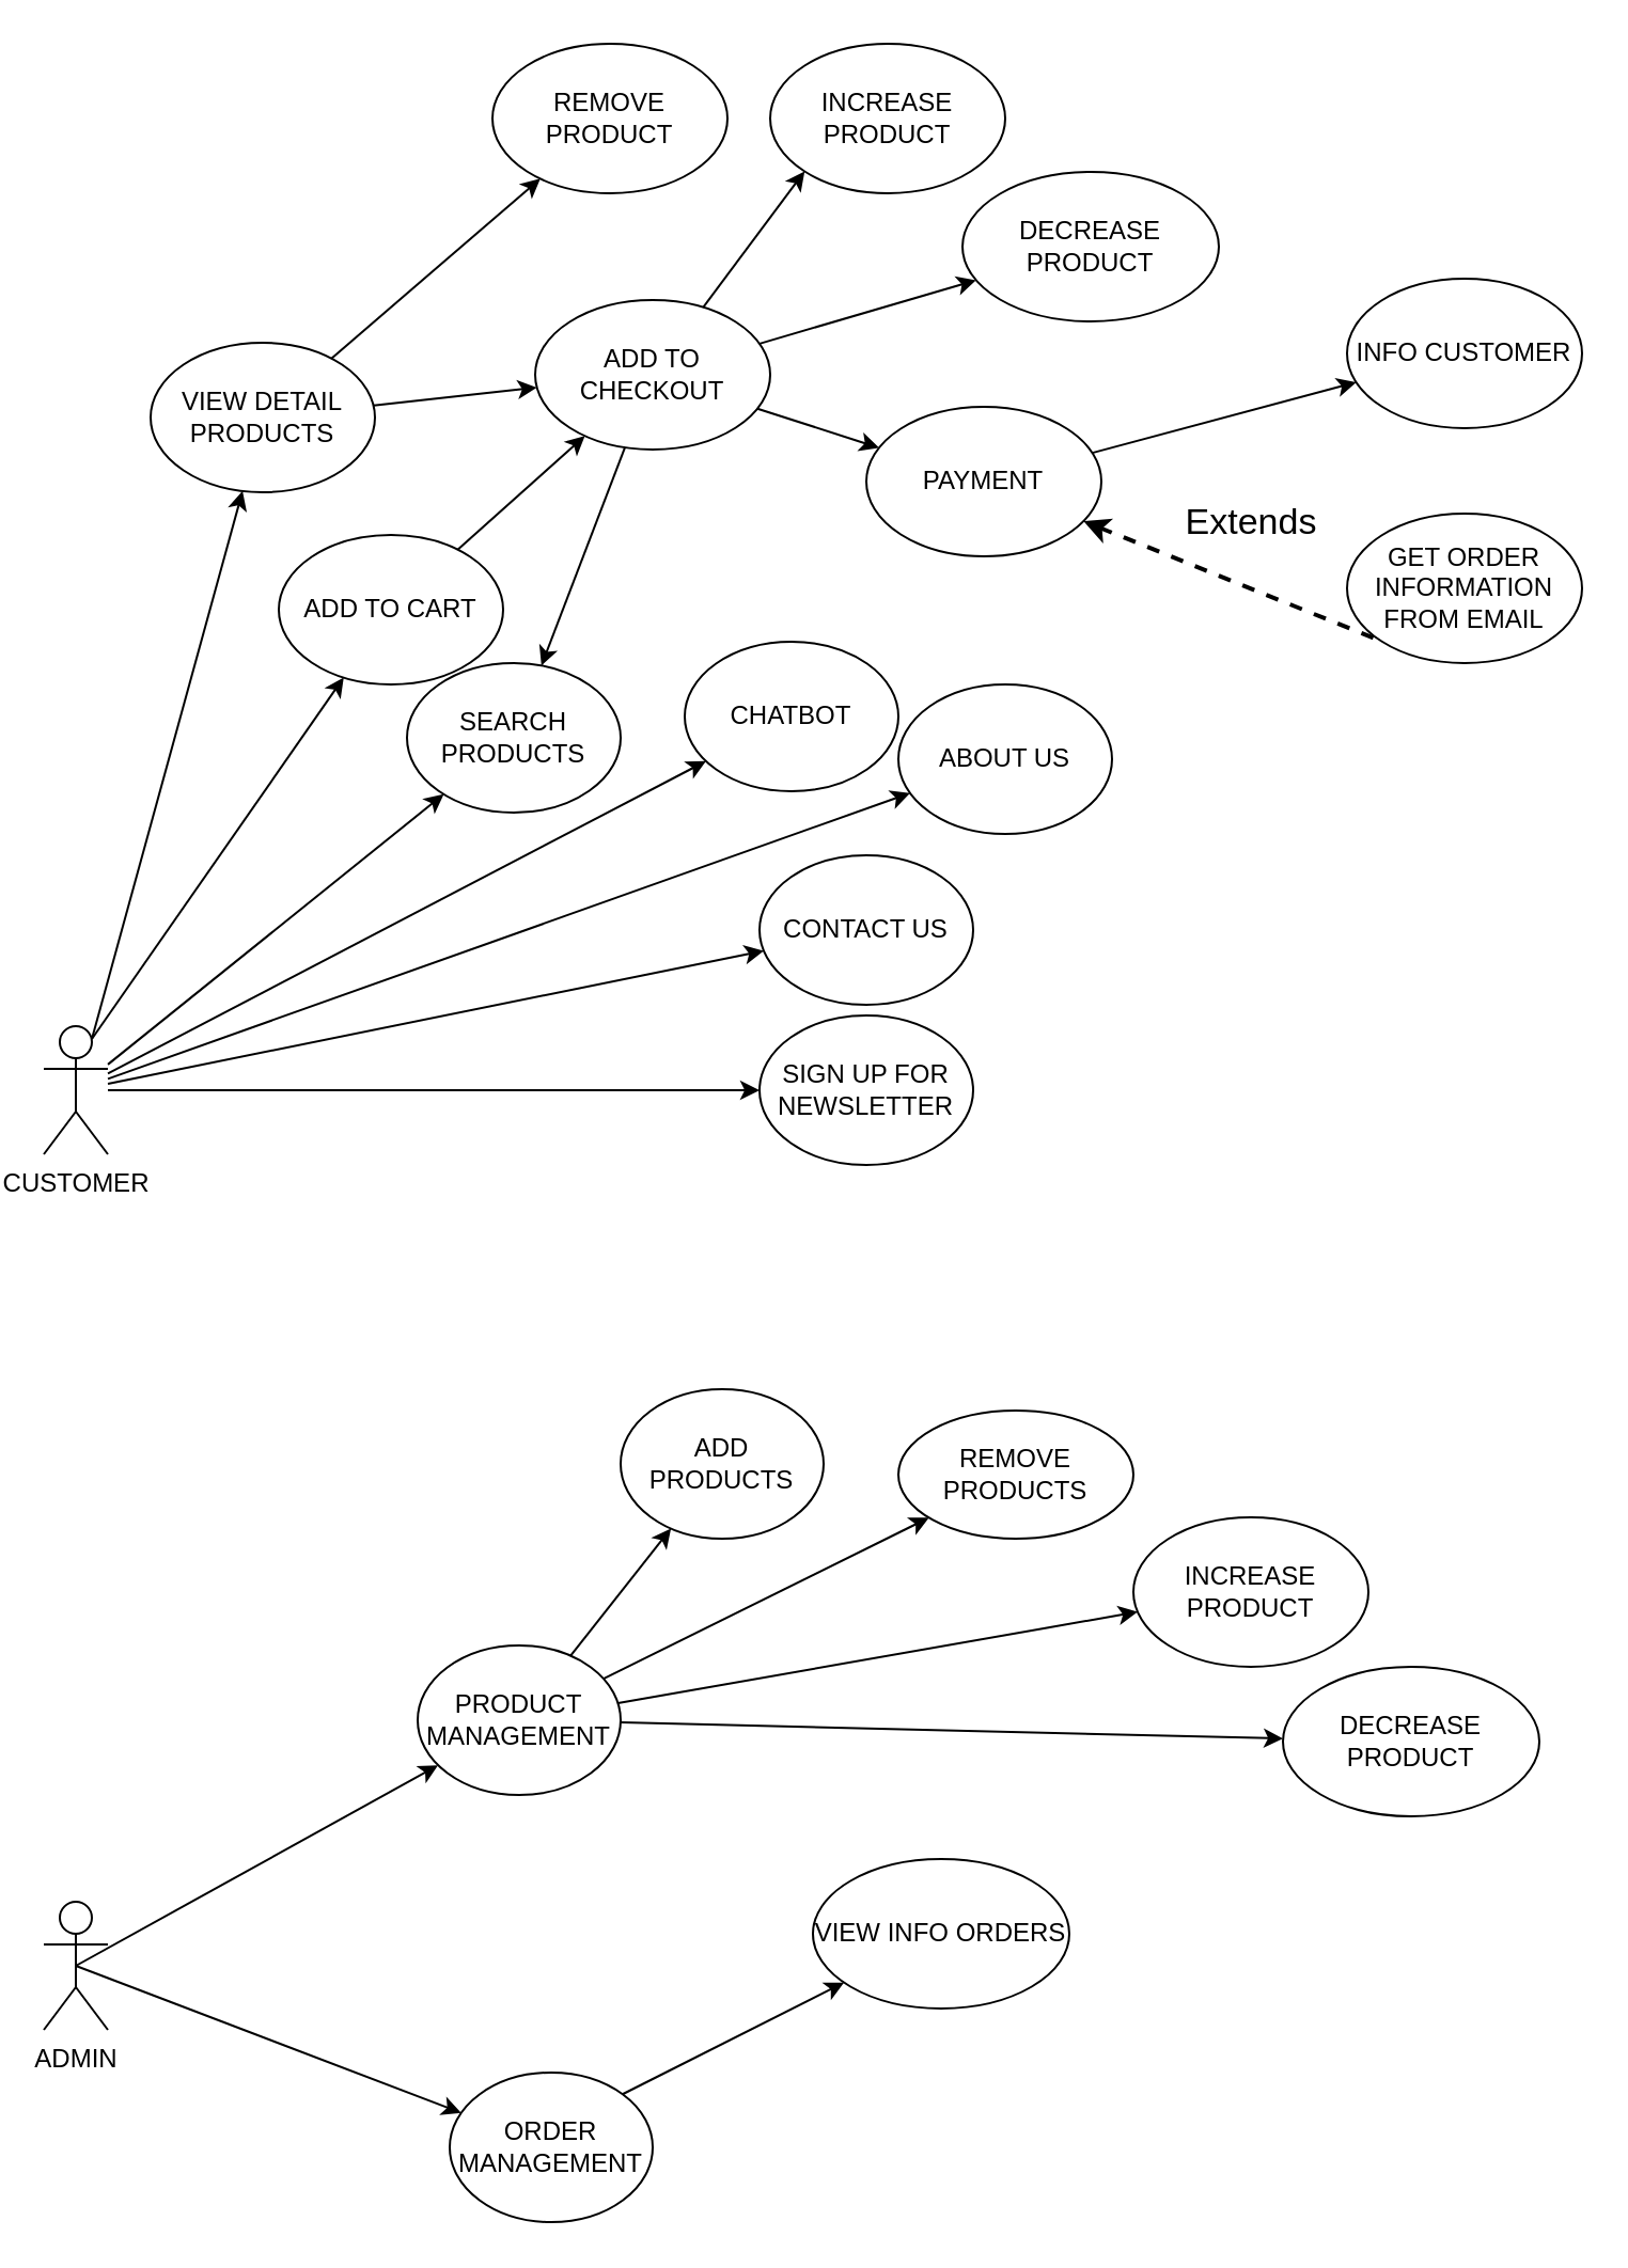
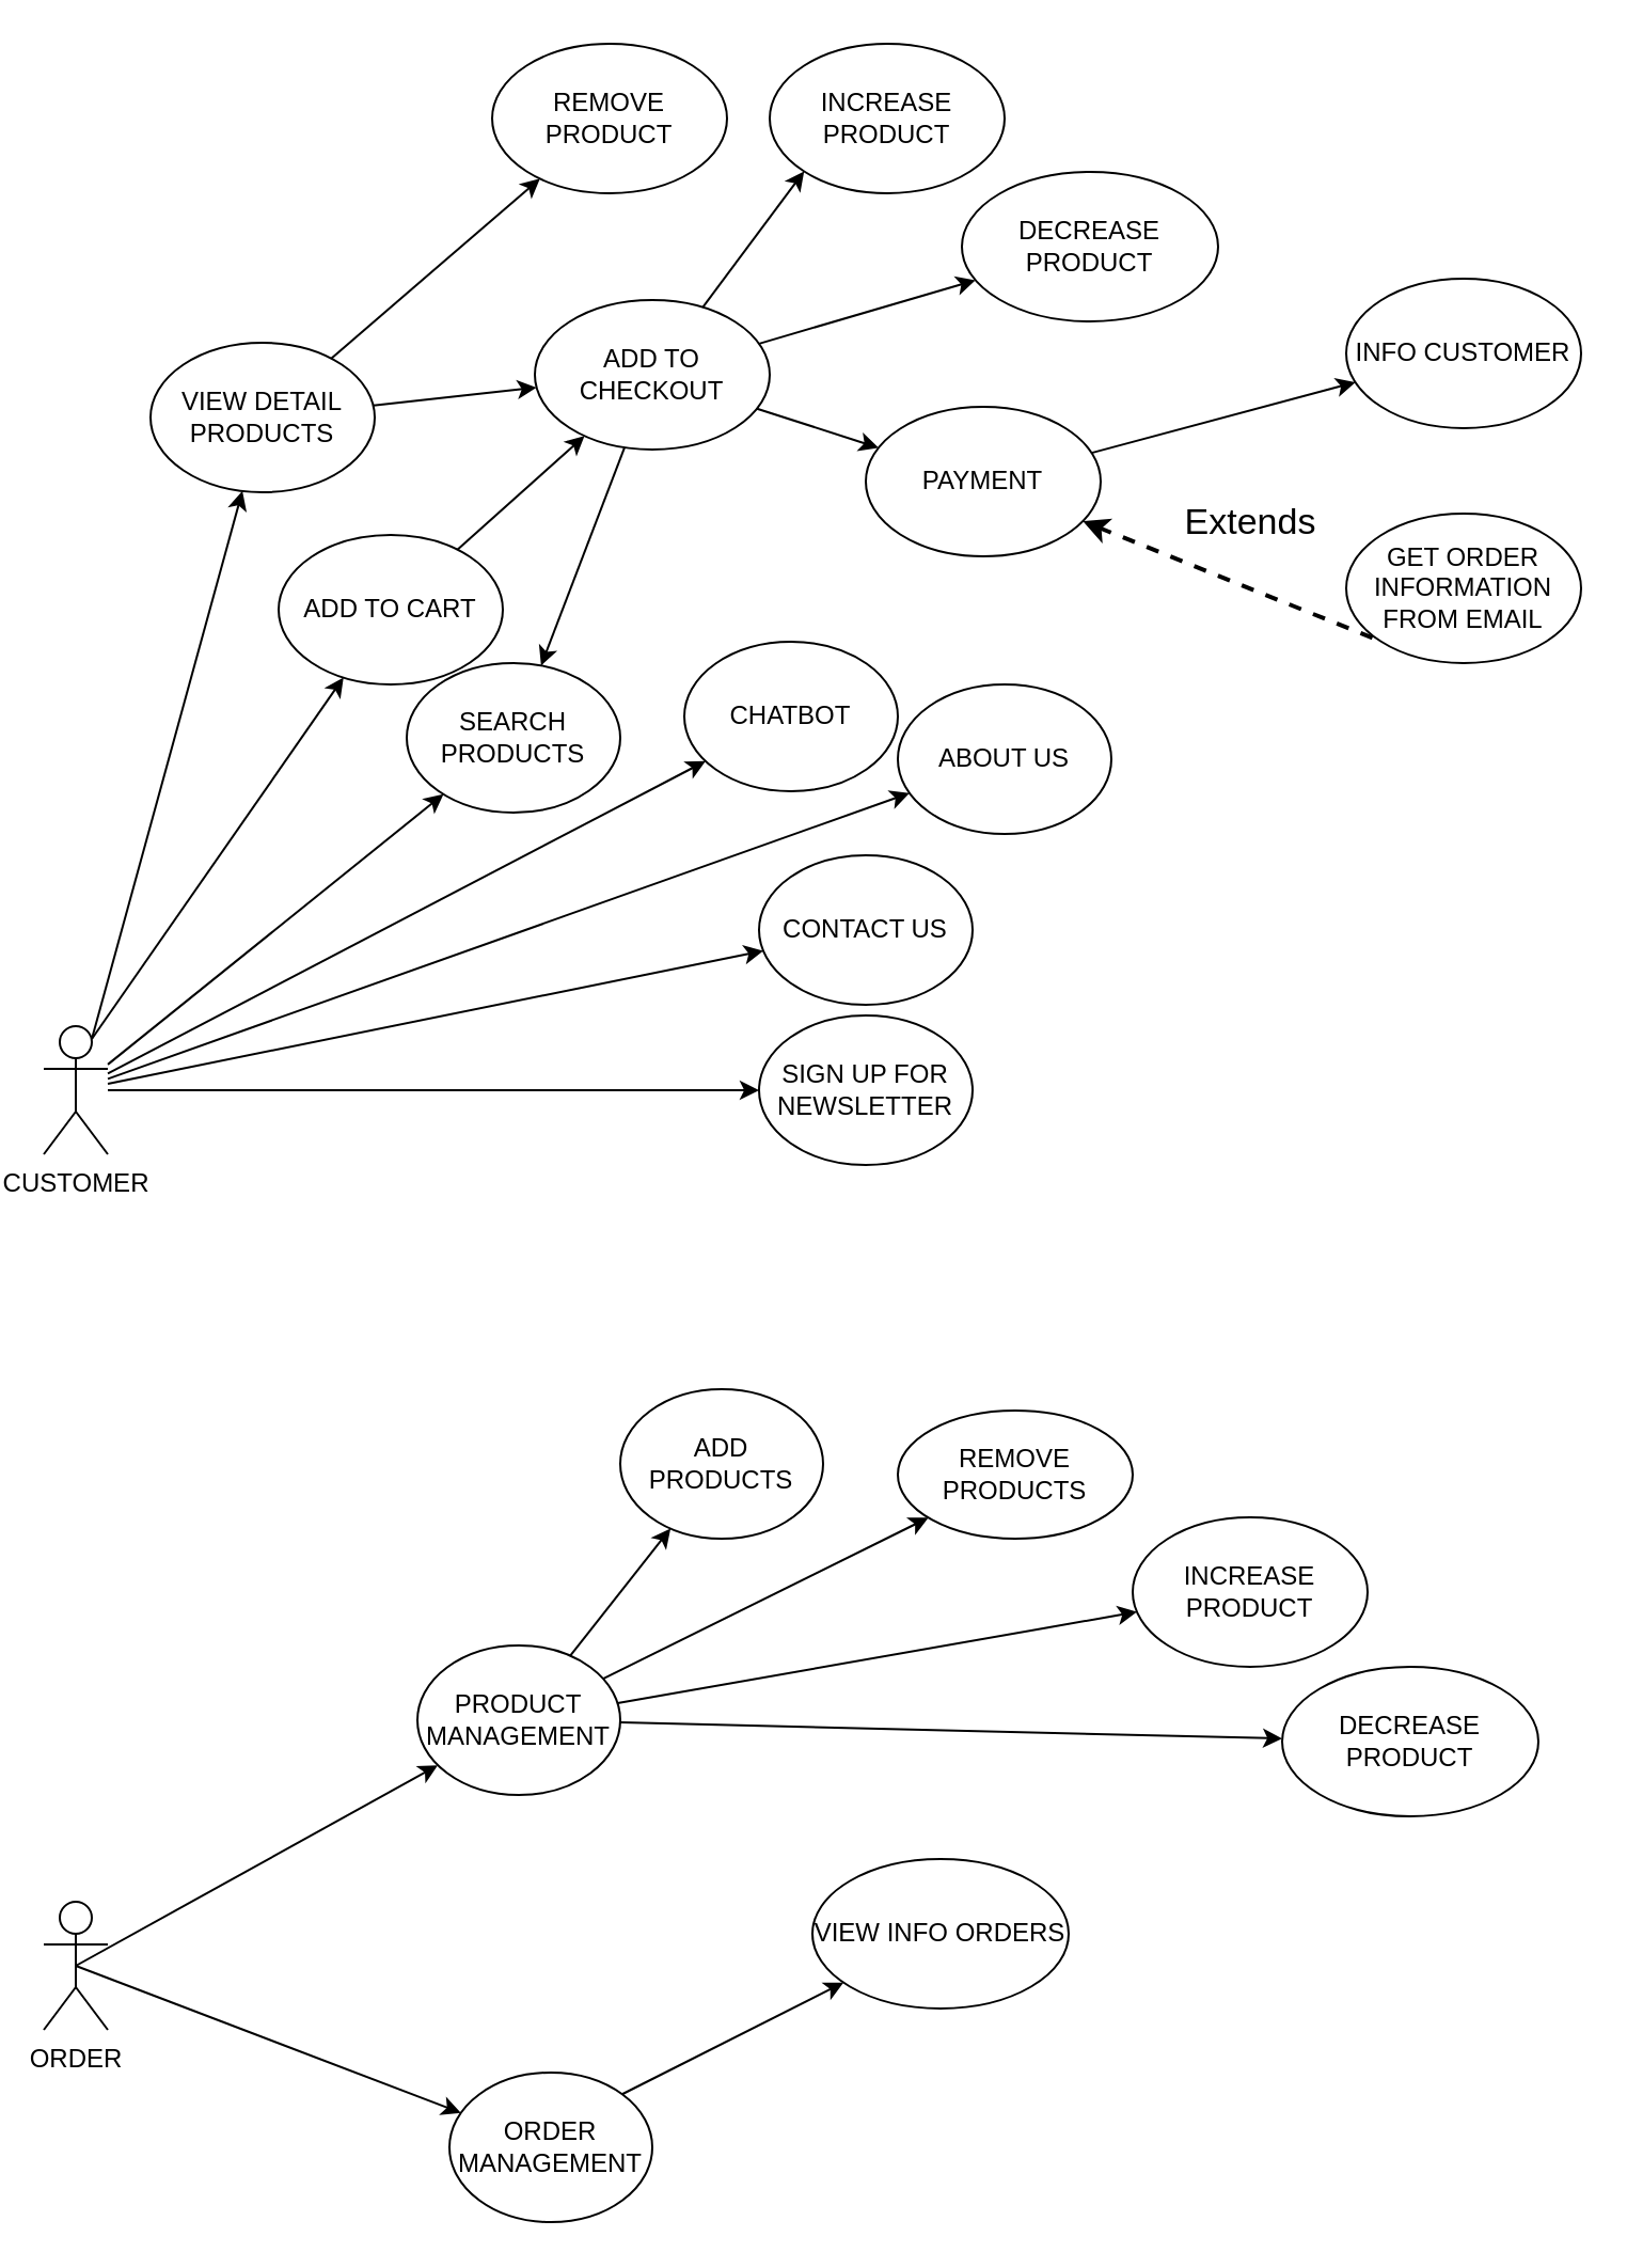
  <mxCell id="0" />
  <mxCell id="1" parent="0" />
  <mxCell id="2" value="CUSTOMER" style="shape=umlActor;verticalLabelPosition=bottom;verticalAlign=top;html=1;outlineConnect=0;" vertex="1" parent="1"><mxGeometry x="20" y="480" width="30" height="60" as="geometry" /></mxCell>
- <mxCell id="3" value="ADMIN" style="shape=umlActor;verticalLabelPosition=bottom;verticalAlign=top;html=1;outlineConnect=0;" vertex="1" parent="1"><mxGeometry x="20" y="890" width="30" height="60" as="geometry" /></mxCell>
+ <mxCell id="3" value="ORDER" style="shape=umlActor;verticalLabelPosition=bottom;verticalAlign=top;html=1;outlineConnect=0;" vertex="1" parent="1"><mxGeometry x="20" y="890" width="30" height="60" as="geometry" /></mxCell>
  <mxCell id="4" value="VIEW DETAIL PRODUCTS" style="ellipse;whiteSpace=wrap;html=1;" vertex="1" parent="1"><mxGeometry x="70" y="160" width="105" height="70" as="geometry" /></mxCell>
  <mxCell id="5" value="PAYMENT" style="ellipse;whiteSpace=wrap;html=1;" vertex="1" parent="1"><mxGeometry x="405" y="190" width="110" height="70" as="geometry" /></mxCell>
  <mxCell id="6" value="SEARCH PRODUCTS" style="ellipse;whiteSpace=wrap;html=1;" vertex="1" parent="1"><mxGeometry x="190" y="310" width="100" height="70" as="geometry" /></mxCell>
  <mxCell id="7" style="edgeStyle=orthogonalEdgeStyle;rounded=0;orthogonalLoop=1;jettySize=auto;html=1;exitX=0.5;exitY=1;exitDx=0;exitDy=0;" edge="1" parent="1" source="6" target="6"><mxGeometry relative="1" as="geometry" /></mxCell>
  <mxCell id="8" value="ADD PRODUCTS" style="ellipse;whiteSpace=wrap;html=1;" vertex="1" parent="1"><mxGeometry x="290" y="650" width="95" height="70" as="geometry" /></mxCell>
  <mxCell id="9" value="REMOVE PRODUCTS" style="ellipse;whiteSpace=wrap;html=1;" vertex="1" parent="1"><mxGeometry x="420" y="660" width="110" height="60" as="geometry" /></mxCell>
  <mxCell id="10" value="INCREASE PRODUCT" style="ellipse;whiteSpace=wrap;html=1;" vertex="1" parent="1"><mxGeometry x="530" y="710" width="110" height="70" as="geometry" /></mxCell>
  <mxCell id="11" value="DECREASE PRODUCT" style="ellipse;whiteSpace=wrap;html=1;" vertex="1" parent="1"><mxGeometry x="600" y="780" width="120" height="70" as="geometry" /></mxCell>
  <mxCell id="12" value="PRODUCT MANAGEMENT" style="ellipse;whiteSpace=wrap;html=1;" vertex="1" parent="1"><mxGeometry x="195" y="770" width="95" height="70" as="geometry" /></mxCell>
  <mxCell id="13" value="" style="endArrow=classic;html=1;rounded=0;" edge="1" parent="1" source="12" target="8"><mxGeometry width="50" height="50" relative="1" as="geometry"><mxPoint x="340" y="850" as="sourcePoint" /><mxPoint x="390" y="800" as="targetPoint" /></mxGeometry></mxCell>
  <mxCell id="14" value="" style="endArrow=classic;html=1;rounded=0;" edge="1" parent="1" source="12" target="9"><mxGeometry width="50" height="50" relative="1" as="geometry"><mxPoint x="340" y="850" as="sourcePoint" /><mxPoint x="390" y="800" as="targetPoint" /></mxGeometry></mxCell>
  <mxCell id="15" value="" style="endArrow=classic;html=1;rounded=0;" edge="1" parent="1" source="12" target="10"><mxGeometry width="50" height="50" relative="1" as="geometry"><mxPoint x="340" y="850" as="sourcePoint" /><mxPoint x="390" y="800" as="targetPoint" /></mxGeometry></mxCell>
  <mxCell id="16" value="" style="endArrow=classic;html=1;rounded=0;" edge="1" parent="1" source="12" target="11"><mxGeometry width="50" height="50" relative="1" as="geometry"><mxPoint x="290" y="805" as="sourcePoint" /><mxPoint x="390" y="800" as="targetPoint" /></mxGeometry></mxCell>
  <mxCell id="17" value="" style="endArrow=classic;html=1;rounded=0;exitX=0.5;exitY=0.5;exitDx=0;exitDy=0;exitPerimeter=0;" edge="1" parent="1" source="3" target="12"><mxGeometry width="50" height="50" relative="1" as="geometry"><mxPoint x="340" y="850" as="sourcePoint" /><mxPoint x="390" y="800" as="targetPoint" /></mxGeometry></mxCell>
  <mxCell id="18" value="ORDER MANAGEMENT" style="ellipse;whiteSpace=wrap;html=1;" vertex="1" parent="1"><mxGeometry x="210" y="970" width="95" height="70" as="geometry" /></mxCell>
  <mxCell id="19" value="" style="endArrow=classic;html=1;rounded=0;exitX=0.5;exitY=0.5;exitDx=0;exitDy=0;exitPerimeter=0;" edge="1" parent="1" source="3" target="18"><mxGeometry width="50" height="50" relative="1" as="geometry"><mxPoint x="340" y="850" as="sourcePoint" /><mxPoint x="390" y="800" as="targetPoint" /></mxGeometry></mxCell>
  <mxCell id="20" value="VIEW INFO ORDERS" style="ellipse;whiteSpace=wrap;html=1;" vertex="1" parent="1"><mxGeometry x="380" y="870" width="120" height="70" as="geometry" /></mxCell>
  <mxCell id="21" value="" style="endArrow=classic;html=1;rounded=0;exitX=1;exitY=0;exitDx=0;exitDy=0;" edge="1" parent="1" source="18" target="20"><mxGeometry width="50" height="50" relative="1" as="geometry"><mxPoint x="340" y="850" as="sourcePoint" /><mxPoint x="390" y="800" as="targetPoint" /></mxGeometry></mxCell>
  <mxCell id="22" value="INFO CUSTOMER" style="ellipse;whiteSpace=wrap;html=1;" vertex="1" parent="1"><mxGeometry x="630" y="130" width="110" height="70" as="geometry" /></mxCell>
  <mxCell id="23" value="CHATBOT" style="ellipse;whiteSpace=wrap;html=1;" vertex="1" parent="1"><mxGeometry x="320" y="300" width="100" height="70" as="geometry" /></mxCell>
  <mxCell id="24" value="" style="endArrow=classic;html=1;rounded=0;exitX=0.75;exitY=0.1;exitDx=0;exitDy=0;exitPerimeter=0;" edge="1" parent="1" source="2" target="4"><mxGeometry width="50" height="50" relative="1" as="geometry"><mxPoint x="99.439" y="310.307" as="sourcePoint" /><mxPoint x="230" as="targetPoint" y="400" /></mxGeometry></mxCell>
  <mxCell id="25" value="" style="endArrow=classic;html=1;rounded=0;" edge="1" parent="1" source="2" target="6"><mxGeometry width="50" height="50" relative="1" as="geometry"><mxPoint x="197.979" y="370.191" as="sourcePoint" /><mxPoint x="440" y="310" as="targetPoint" /></mxGeometry></mxCell>
  <mxCell id="26" value="" style="endArrow=classic;html=1;rounded=0;" edge="1" parent="1" source="2" target="23"><mxGeometry width="50" height="50" relative="1" as="geometry"><mxPoint x="197.979" y="370.191" as="sourcePoint" /><mxPoint x="440" y="310" as="targetPoint" /></mxGeometry></mxCell>
  <mxCell id="27" value="" style="endArrow=classic;html=1;rounded=0;" edge="1" parent="1" source="5" target="22"><mxGeometry width="50" height="50" relative="1" as="geometry"><mxPoint x="197.979" y="370.191" as="sourcePoint" /><mxPoint x="440" y="310" as="targetPoint" /></mxGeometry></mxCell>
  <mxCell id="28" value="ABOUT US" style="ellipse;whiteSpace=wrap;html=1;" vertex="1" parent="1"><mxGeometry x="420" y="320" width="100" height="70" as="geometry" /></mxCell>
  <mxCell id="29" value="CONTACT US" style="ellipse;whiteSpace=wrap;html=1;" vertex="1" parent="1"><mxGeometry x="355" width="100" height="70" as="geometry" y="400" /></mxCell>
  <mxCell id="30" value="" style="endArrow=classic;html=1;rounded=0;" edge="1" parent="1" source="2" target="28"><mxGeometry width="50" height="50" relative="1" as="geometry"><mxPoint x="197.979" y="370.191" as="sourcePoint" /><mxPoint x="440" y="310" as="targetPoint" /></mxGeometry></mxCell>
  <mxCell id="31" value="" style="endArrow=classic;html=1;rounded=0;" edge="1" parent="1" source="2" target="29"><mxGeometry width="50" height="50" relative="1" as="geometry"><mxPoint x="197.979" y="370.191" as="sourcePoint" /><mxPoint x="440" y="310" as="targetPoint" /></mxGeometry></mxCell>
  <mxCell id="32" value="GET ORDER INFORMATION FROM EMAIL" style="ellipse;whiteSpace=wrap;html=1;" vertex="1" parent="1"><mxGeometry x="630" y="240" width="110" height="70" as="geometry" /></mxCell>
  <mxCell id="33" value="" style="endArrow=none;dashed=1;html=1;rounded=0;fontSize=17;entryX=0;entryY=1;entryDx=0;entryDy=0;strokeWidth=2;startArrow=classic;startFill=1;" edge="1" parent="1" source="5" target="32"><mxGeometry width="50" height="50" relative="1" as="geometry"><mxPoint x="340" y="490" as="sourcePoint" /><mxPoint x="390" y="440" as="targetPoint" /></mxGeometry></mxCell>
  <mxCell id="34" value="Extends" style="text;html=1;align=center;verticalAlign=middle;resizable=0;points=[];autosize=1;strokeColor=none;fillColor=none;fontSize=17;" vertex="1" parent="1"><mxGeometry x="545" y="230" width="80" height="30" as="geometry" /></mxCell>
  <mxCell id="35" value="SIGN UP FOR NEWSLETTER" style="ellipse;whiteSpace=wrap;html=1;" vertex="1" parent="1"><mxGeometry x="355" y="475" width="100" height="70" as="geometry" /></mxCell>
  <mxCell id="36" value="" style="endArrow=classic;html=1;rounded=0;" edge="1" parent="1" source="2" target="35"><mxGeometry width="50" height="50" relative="1" as="geometry"><mxPoint x="197.979" y="370.191" as="sourcePoint" /><mxPoint x="440" y="310" as="targetPoint" /></mxGeometry></mxCell>
  <mxCell id="37" value="ADD TO CART" style="ellipse;whiteSpace=wrap;html=1;" vertex="1" parent="1"><mxGeometry x="130" y="250" width="105" height="70" as="geometry" /></mxCell>
  <mxCell id="38" value="" style="endArrow=classic;html=1;rounded=0;exitX=0.75;exitY=0.1;exitDx=0;exitDy=0;exitPerimeter=0;" edge="1" parent="1" source="2" target="37"><mxGeometry width="50" height="50" relative="1" as="geometry"><mxPoint x="99.439" y="310.307" as="sourcePoint" /><mxPoint x="230" as="targetPoint" y="400" /></mxGeometry></mxCell>
  <mxCell id="39" value="" style="endArrow=classic;html=1;rounded=0;" edge="1" parent="1" source="41" target="5"><mxGeometry width="50" height="50" relative="1" as="geometry"><mxPoint x="99.439" y="310.307" as="sourcePoint" /><mxPoint x="230" as="targetPoint" y="400" /></mxGeometry></mxCell>
  <mxCell id="40" value="" style="endArrow=classic;html=1;rounded=0;" edge="1" parent="1" source="4" target="44"><mxGeometry width="50" height="50" relative="1" as="geometry"><mxPoint x="197.979" y="370.191" as="sourcePoint" /><mxPoint x="440" y="310" as="targetPoint" /></mxGeometry></mxCell>
  <mxCell id="41" value="ADD TO CHECKOUT" style="ellipse;whiteSpace=wrap;html=1;" vertex="1" parent="1"><mxGeometry x="250" y="140" width="110" height="70" as="geometry" /></mxCell>
  <mxCell id="42" value="" style="endArrow=classic;html=1;rounded=0;" edge="1" parent="1" source="4" target="41"><mxGeometry width="50" height="50" relative="1" as="geometry"><mxPoint x="99.439" y="310.307" as="sourcePoint" /><mxPoint x="230" as="targetPoint" y="400" /></mxGeometry></mxCell>
  <mxCell id="43" value="" style="endArrow=classic;html=1;rounded=0;" edge="1" parent="1" source="37" target="41"><mxGeometry width="50" height="50" relative="1" as="geometry"><mxPoint x="99.439" y="310.307" as="sourcePoint" /><mxPoint x="230" as="targetPoint" y="400" /></mxGeometry></mxCell>
  <mxCell id="44" value="REMOVE PRODUCT" style="ellipse;whiteSpace=wrap;html=1;" vertex="1" parent="1"><mxGeometry x="230" y="20" width="110" height="70" as="geometry" /></mxCell>
  <mxCell id="45" value="" style="endArrow=classic;html=1;rounded=0;" edge="1" parent="1" source="41" target="6"><mxGeometry width="50" height="50" relative="1" as="geometry"><mxPoint x="354.42" y="190.36" as="sourcePoint" /><mxPoint x="400" y="140" as="targetPoint" /></mxGeometry></mxCell>
  <mxCell id="46" value="INCREASE PRODUCT" style="ellipse;whiteSpace=wrap;html=1;" vertex="1" parent="1"><mxGeometry x="360" y="20" width="110" height="70" as="geometry" /></mxCell>
  <mxCell id="47" value="" style="endArrow=classic;html=1;rounded=0;entryX=0;entryY=1;entryDx=0;entryDy=0;" edge="1" parent="1" source="41" target="46"><mxGeometry width="50" height="50" relative="1" as="geometry"><mxPoint x="354.42" y="190.36" as="sourcePoint" /><mxPoint x="400" y="140" as="targetPoint" /></mxGeometry></mxCell>
  <mxCell id="48" value="DECREASE PRODUCT" style="ellipse;whiteSpace=wrap;html=1;" vertex="1" parent="1"><mxGeometry x="450" y="80" width="120" height="70" as="geometry" /></mxCell>
  <mxCell id="49" value="" style="endArrow=classic;html=1;rounded=0;" edge="1" parent="1" source="41" target="48"><mxGeometry width="50" height="50" relative="1" as="geometry"><mxPoint x="354.42" y="190.36" as="sourcePoint" /><mxPoint x="400" y="140" as="targetPoint" /></mxGeometry></mxCell>
